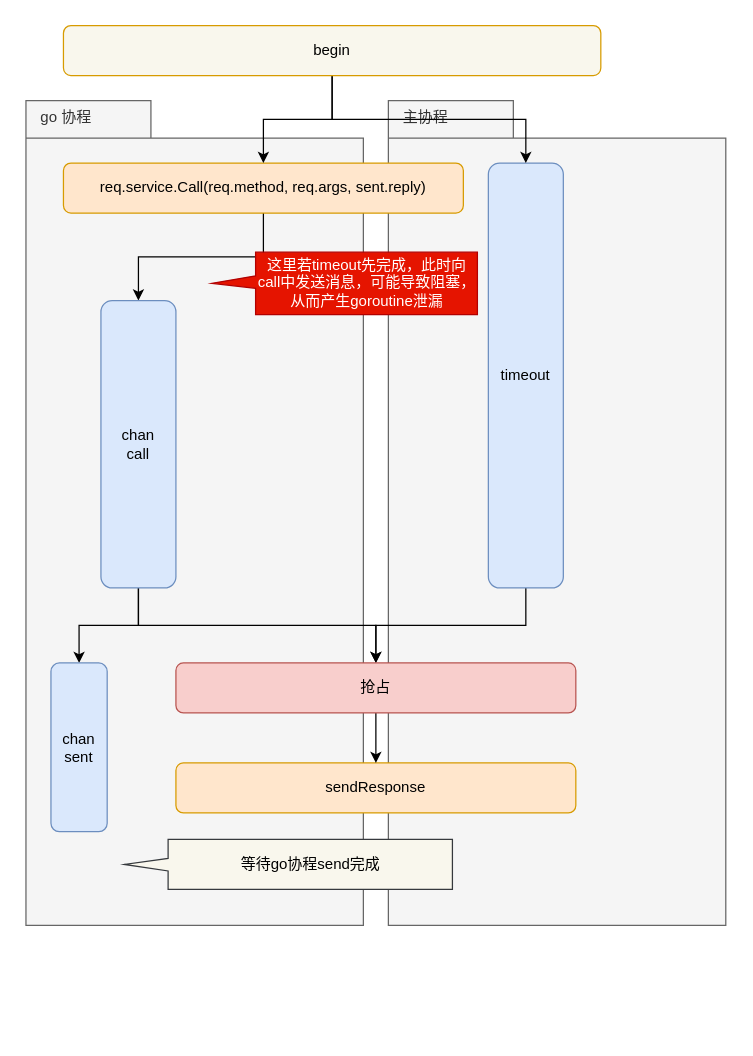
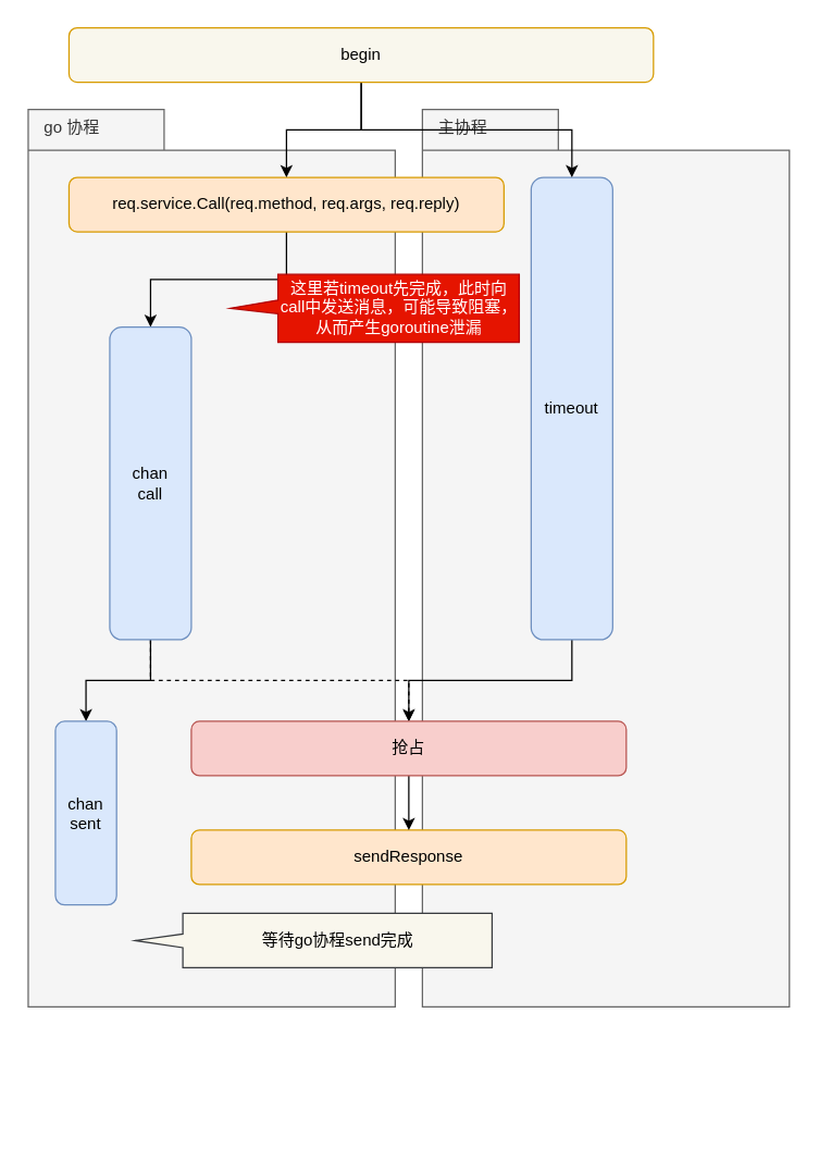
  <mxCell id="0" />
  <mxCell id="1" parent="0" />
  <mxCell id="2" value="主协程" style="shape=folder;html=1;tabWidth=100;tabHeight=30;tabPosition=left;align=left;verticalAlign=top;spacingLeft=10;whiteSpace=wrap;fillColor=#f5f5f5;fontColor=#333333;strokeColor=#666666;" vertex="1" parent="1"><mxGeometry x="310" y="80" width="270" height="660" as="geometry" /></mxCell>
  <mxCell id="3" value="go 协程" style="shape=folder;html=1;tabWidth=100;tabHeight=30;tabPosition=left;align=left;verticalAlign=top;spacingLeft=10;whiteSpace=wrap;fillColor=#f5f5f5;fontColor=#333333;strokeColor=#666666;" vertex="1" parent="1"><mxGeometry x="20" y="80" width="270" height="660" as="geometry" /></mxCell>
  <mxCell id="4" style="edgeStyle=orthogonalEdgeStyle;rounded=0;orthogonalLoop=1;jettySize=auto;html=1;" edge="1" parent="1" source="5" target="8"><mxGeometry relative="1" as="geometry" /></mxCell>
- <mxCell id="5" value="req.service.Call(req.method, req.args, sent.reply)" style="rounded=1;whiteSpace=wrap;html=1;fillColor=#ffe6cc;strokeColor=#d79b00;" vertex="1" parent="1"><mxGeometry x="50" y="130" width="320" height="40" as="geometry" /></mxCell>
- <mxCell id="6" style="edgeStyle=orthogonalEdgeStyle;rounded=0;orthogonalLoop=1;jettySize=auto;html=1;entryX=0.5;entryY=0;entryDx=0;entryDy=0;" edge="1" parent="1" source="8" target="17"><mxGeometry relative="1" as="geometry" /></mxCell>
+ <mxCell id="5" value="req.service.Call(req.method, req.args, req.reply)" style="rounded=1;whiteSpace=wrap;html=1;fillColor=#ffe6cc;strokeColor=#d79b00;" vertex="1" parent="1"><mxGeometry x="50" y="130" width="320" height="40" as="geometry" /></mxCell>
+ <mxCell id="6" style="edgeStyle=orthogonalEdgeStyle;rounded=0;orthogonalLoop=1;jettySize=auto;html=1;entryX=0.5;entryY=0;entryDx=0;entryDy=0;dashed=1;" edge="1" parent="1" source="8" target="17"><mxGeometry relative="1" as="geometry" /></mxCell>
  <mxCell id="7" style="edgeStyle=orthogonalEdgeStyle;rounded=0;orthogonalLoop=1;jettySize=auto;html=1;entryX=0.5;entryY=0;entryDx=0;entryDy=0;exitX=0.5;exitY=1;exitDx=0;exitDy=0;" edge="1" parent="1" source="8" target="9"><mxGeometry relative="1" as="geometry" /></mxCell>
  <mxCell id="8" value="chan&lt;br&gt;call" style="rounded=1;whiteSpace=wrap;html=1;fillColor=#dae8fc;strokeColor=#6c8ebf;" vertex="1" parent="1"><mxGeometry x="80" y="240" width="60" height="230" as="geometry" /></mxCell>
  <mxCell id="9" value="chan&lt;br&gt;sent" style="rounded=1;whiteSpace=wrap;html=1;fillColor=#dae8fc;strokeColor=#6c8ebf;" vertex="1" parent="1"><mxGeometry x="40" y="530" width="45" height="135" as="geometry" /></mxCell>
- <mxCell id="10" style="edgeStyle=orthogonalEdgeStyle;rounded=0;orthogonalLoop=1;jettySize=auto;html=1;entryX=0.5;entryY=0;entryDx=0;entryDy=0;" edge="1" parent="1" source="11" target="17"><mxGeometry relative="1" as="geometry" /></mxCell>
+ <mxCell id="10" style="edgeStyle=orthogonalEdgeStyle;rounded=0;orthogonalLoop=1;jettySize=auto;html=1;entryX=0.5;entryY=0;entryDx=0;entryDy=0;endArrow=open;" edge="1" parent="1" source="11" target="17"><mxGeometry relative="1" as="geometry" /></mxCell>
  <mxCell id="11" value="timeout" style="rounded=1;whiteSpace=wrap;html=1;fillColor=#dae8fc;strokeColor=#6c8ebf;" vertex="1" parent="1"><mxGeometry x="390" y="130" width="60" height="340" as="geometry" /></mxCell>
  <mxCell id="12" style="edgeStyle=orthogonalEdgeStyle;rounded=0;orthogonalLoop=1;jettySize=auto;html=1;" edge="1" parent="1" source="14" target="5"><mxGeometry relative="1" as="geometry" /></mxCell>
  <mxCell id="13" style="edgeStyle=orthogonalEdgeStyle;rounded=0;orthogonalLoop=1;jettySize=auto;html=1;entryX=0.5;entryY=0;entryDx=0;entryDy=0;" edge="1" parent="1" source="14" target="11"><mxGeometry relative="1" as="geometry" /></mxCell>
  <mxCell id="14" value="begin" style="rounded=1;whiteSpace=wrap;html=1;fillColor=#f9f7ed;strokeColor=#d79b00;" vertex="1" parent="1"><mxGeometry x="50" y="20" width="430" height="40" as="geometry" /></mxCell>
  <mxCell id="15" value="sendResponse" style="rounded=1;whiteSpace=wrap;html=1;fillColor=#ffe6cc;strokeColor=#d79b00;" vertex="1" parent="1"><mxGeometry x="140" y="610" width="320" height="40" as="geometry" /></mxCell>
  <mxCell id="16" value="" style="edgeStyle=orthogonalEdgeStyle;rounded=0;orthogonalLoop=1;jettySize=auto;html=1;" edge="1" parent="1" source="17" target="15"><mxGeometry relative="1" as="geometry" /></mxCell>
  <mxCell id="17" value="抢占" style="rounded=1;whiteSpace=wrap;html=1;fillColor=#f8cecc;strokeColor=#b85450;" vertex="1" parent="1"><mxGeometry x="140" y="530" width="320" height="40" as="geometry" /></mxCell>
  <mxCell id="18" value="等待go协程send完成" style="shape=callout;whiteSpace=wrap;html=1;perimeter=calloutPerimeter;rotation=90;base=10;size=35;position=0.38;fillColor=#f9f7ed;strokeColor=#36393d;verticalAlign=middle;align=center;horizontal=0;" vertex="1" parent="1"><mxGeometry x="210" y="560" width="40" height="262.5" as="geometry" /></mxCell>
  <mxCell id="19" value="这里若timeout先完成，此时向call中发送消息，可能导致阻塞，从而产生goroutine泄漏" style="shape=callout;whiteSpace=wrap;html=1;perimeter=calloutPerimeter;rotation=90;base=10;size=35;position=0.38;fillColor=#e51400;strokeColor=#B20000;verticalAlign=middle;align=center;horizontal=0;fontColor=#ffffff;" vertex="1" parent="1"><mxGeometry x="250" y="120" width="50" height="212.5" as="geometry" /></mxCell>
